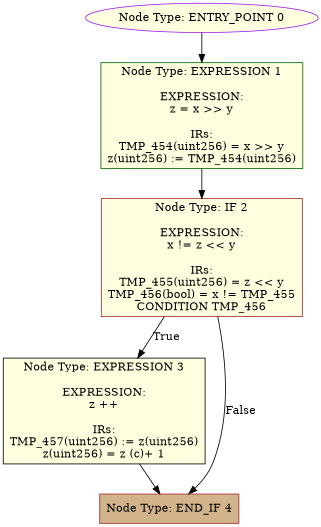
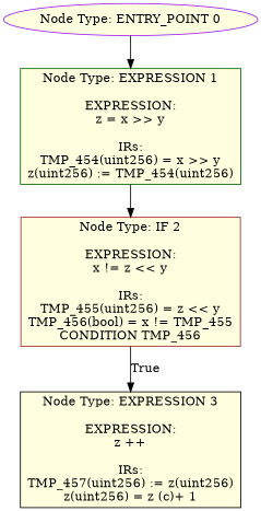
  digraph {
    fontname="DejaVu Serif"
    node [style=filled fillcolor=lightyellow color=brown shape=box fontname="DejaVu Serif"]
    edge [fontname="DejaVu Serif"]
    n1 [label="Node Type: ENTRY_POINT 0\n" color=purple shape=ellipse]
    n2 [label="Node Type: EXPRESSION 1\n\nEXPRESSION:\nz = x >> y\n\nIRs:\nTMP_454(uint256) = x >> y\nz(uint256) := TMP_454(uint256)" color=darkgreen]
    n3 [label="Node Type: IF 2\n\nEXPRESSION:\nx != z << y\n\nIRs:\nTMP_455(uint256) = z << y\nTMP_456(bool) = x != TMP_455\nCONDITION TMP_456"]
    n4 [label="Node Type: EXPRESSION 3\n\nEXPRESSION:\nz ++\n\nIRs:\nTMP_457(uint256) := z(uint256)\nz(uint256) = z (c)+ 1" color=black]
-   n5 [label="Node Type: END_IF 4\n" fillcolor=tan]
    n1 -> n2
    n2 -> n3
    n3 -> n4 [label=True]
-   n3 -> n5 [label=False]
-   n4 -> n5
  }
